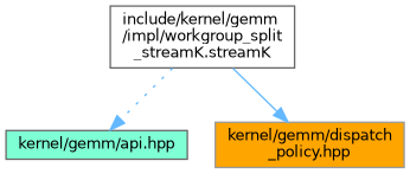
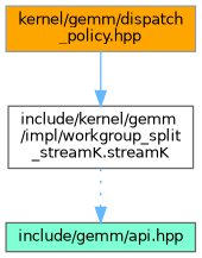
  digraph {
    node [fontname=Helvetica fontsize=10 shape=box style=filled]
    edge [color=steelblue1 fontname=Helvetica fontsize=10 labelfontname=Helvetica labelfontsize=10]
    n1 [color=gray40 fillcolor=white fontcolor=black height=0.2 label="include/kernel/gemm\l/impl/workgroup_split\l_streamK.streamK" width=0.4]
-   n2 [color=grey40 fillcolor=aquamarine height=0.2 label="kernel/gemm/api.hpp" width=0.4]
+   n2 [color=grey40 fillcolor=aquamarine height=0.2 label="include/gemm/api.hpp" width=0.4]
    n3 [color=grey60 fillcolor=orange height=0.2 label="kernel/gemm/dispatch\l_policy.hpp" width=0.4]
    n1 -> n2 [style=dotted]
-   n1 -> n3 [style=solid]
+   n3 -> n1 [style=solid]
  }
